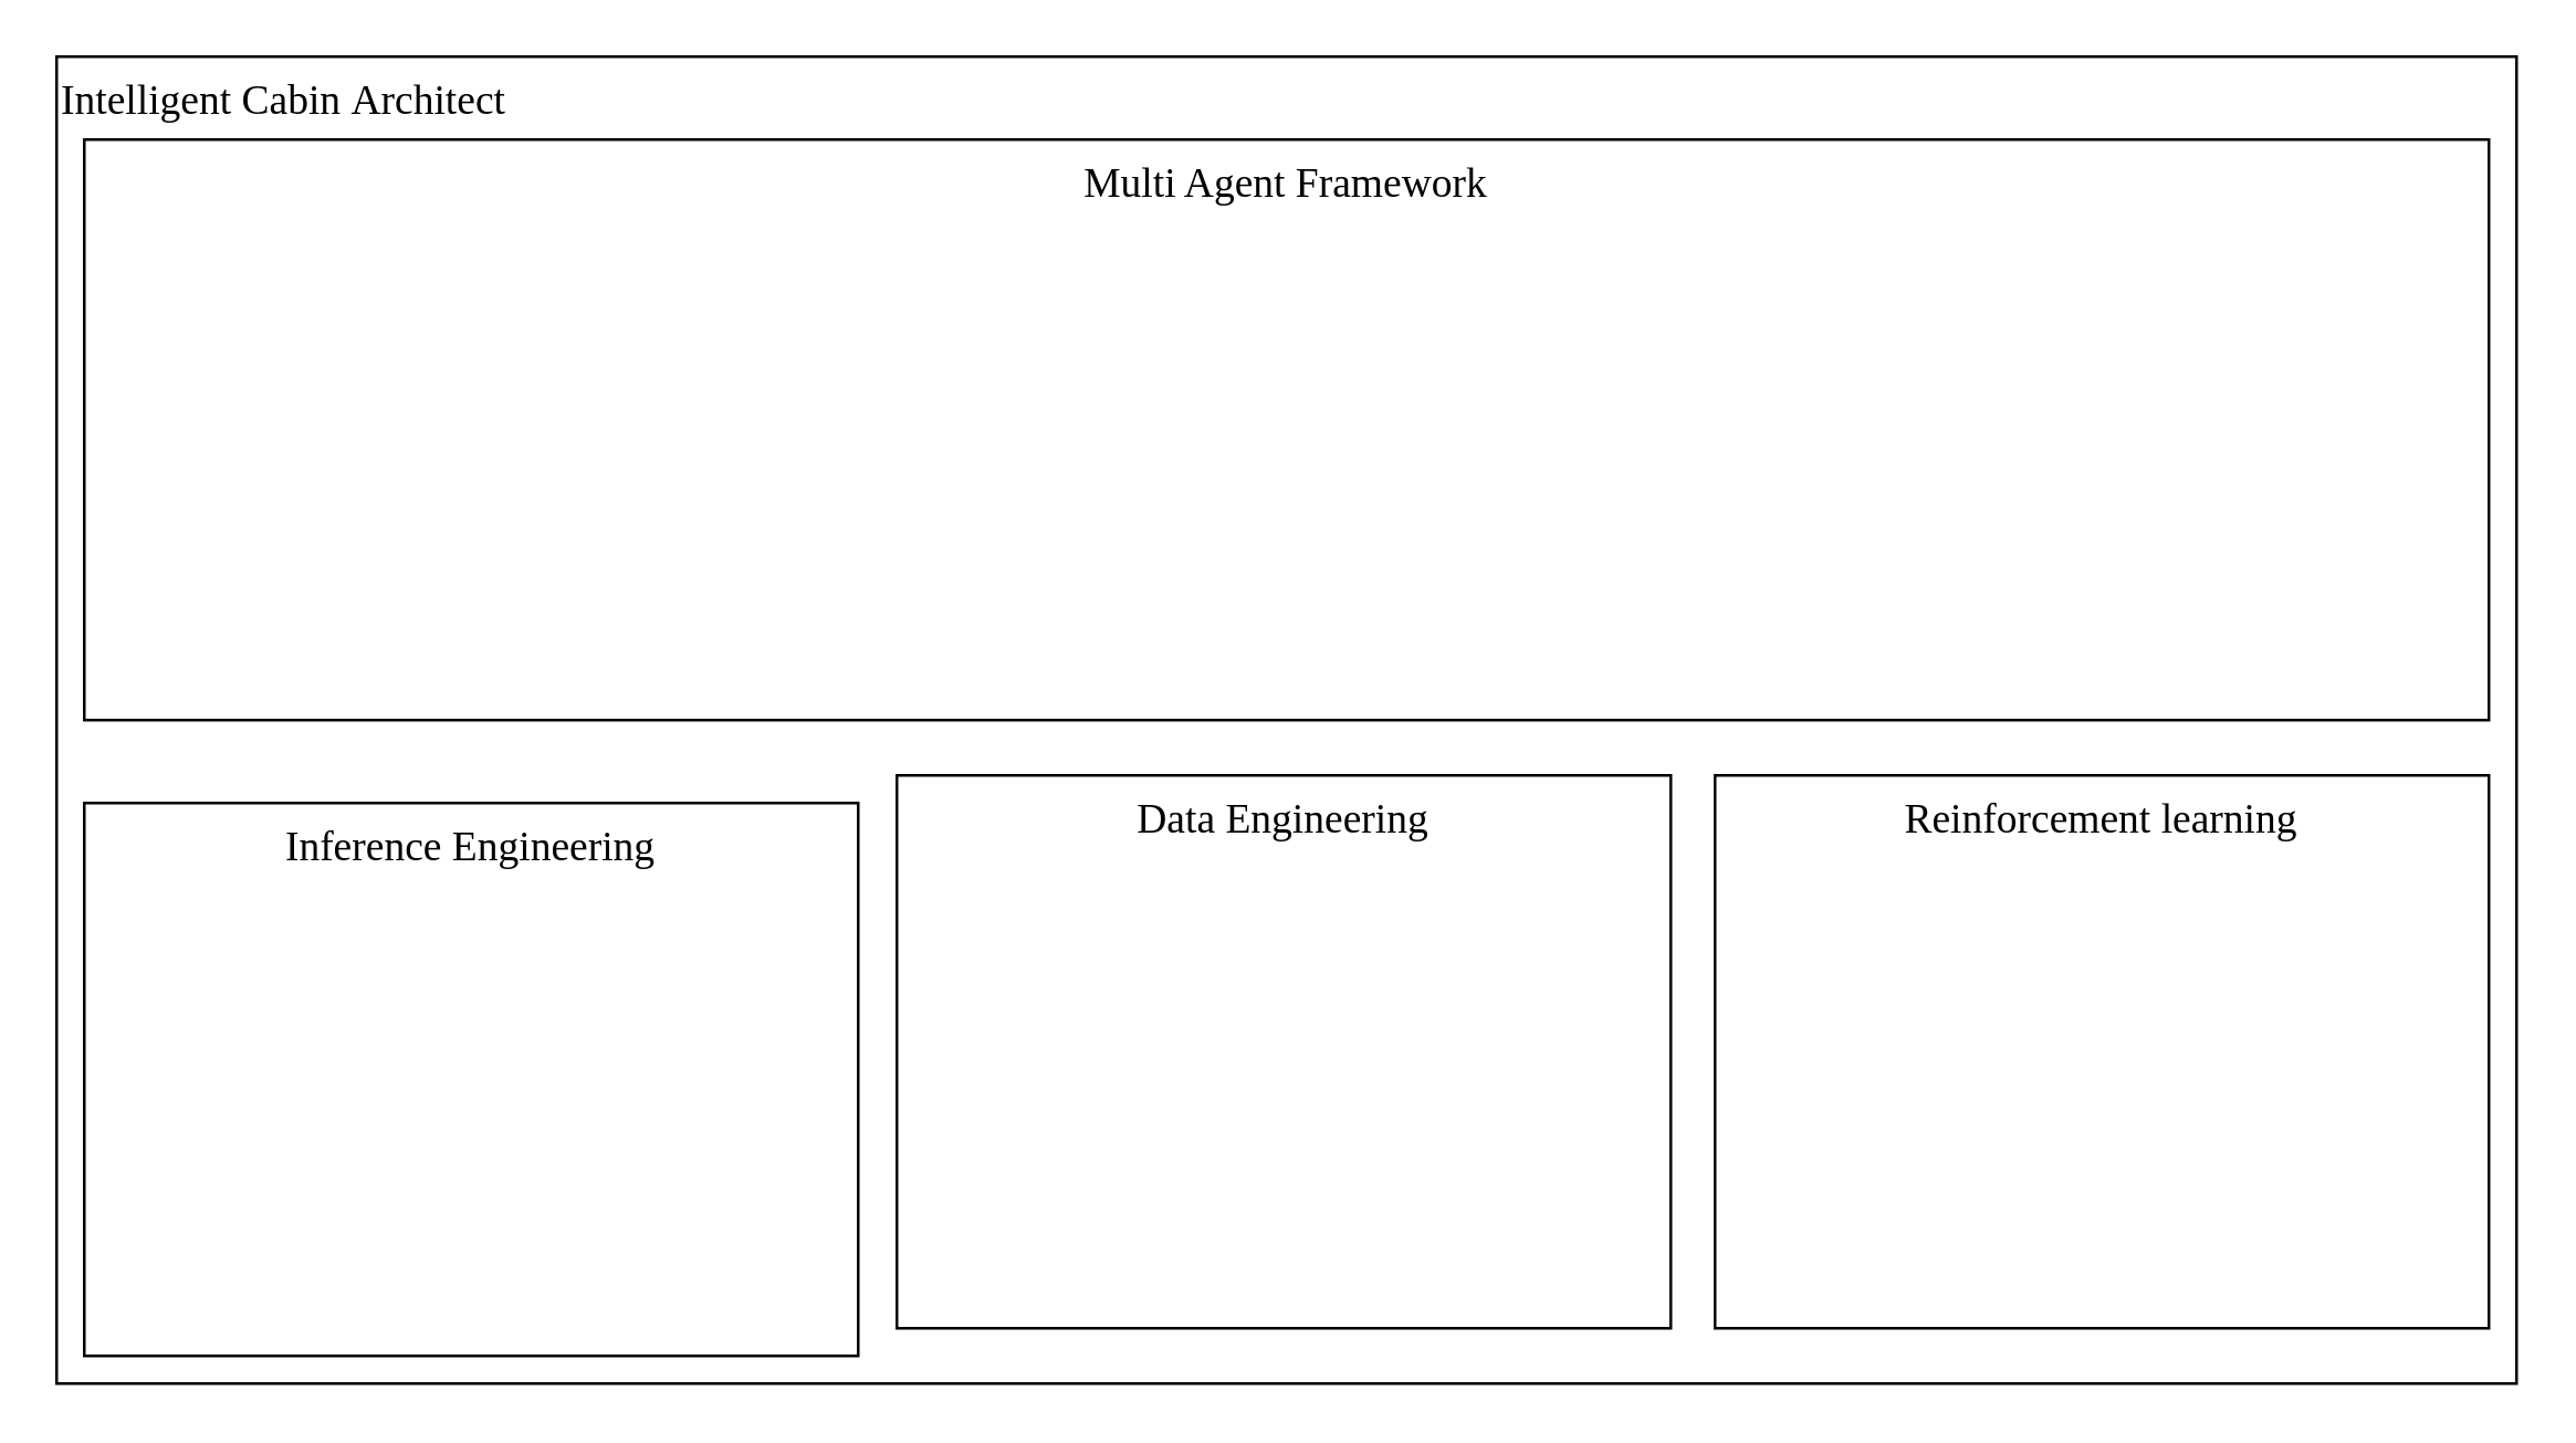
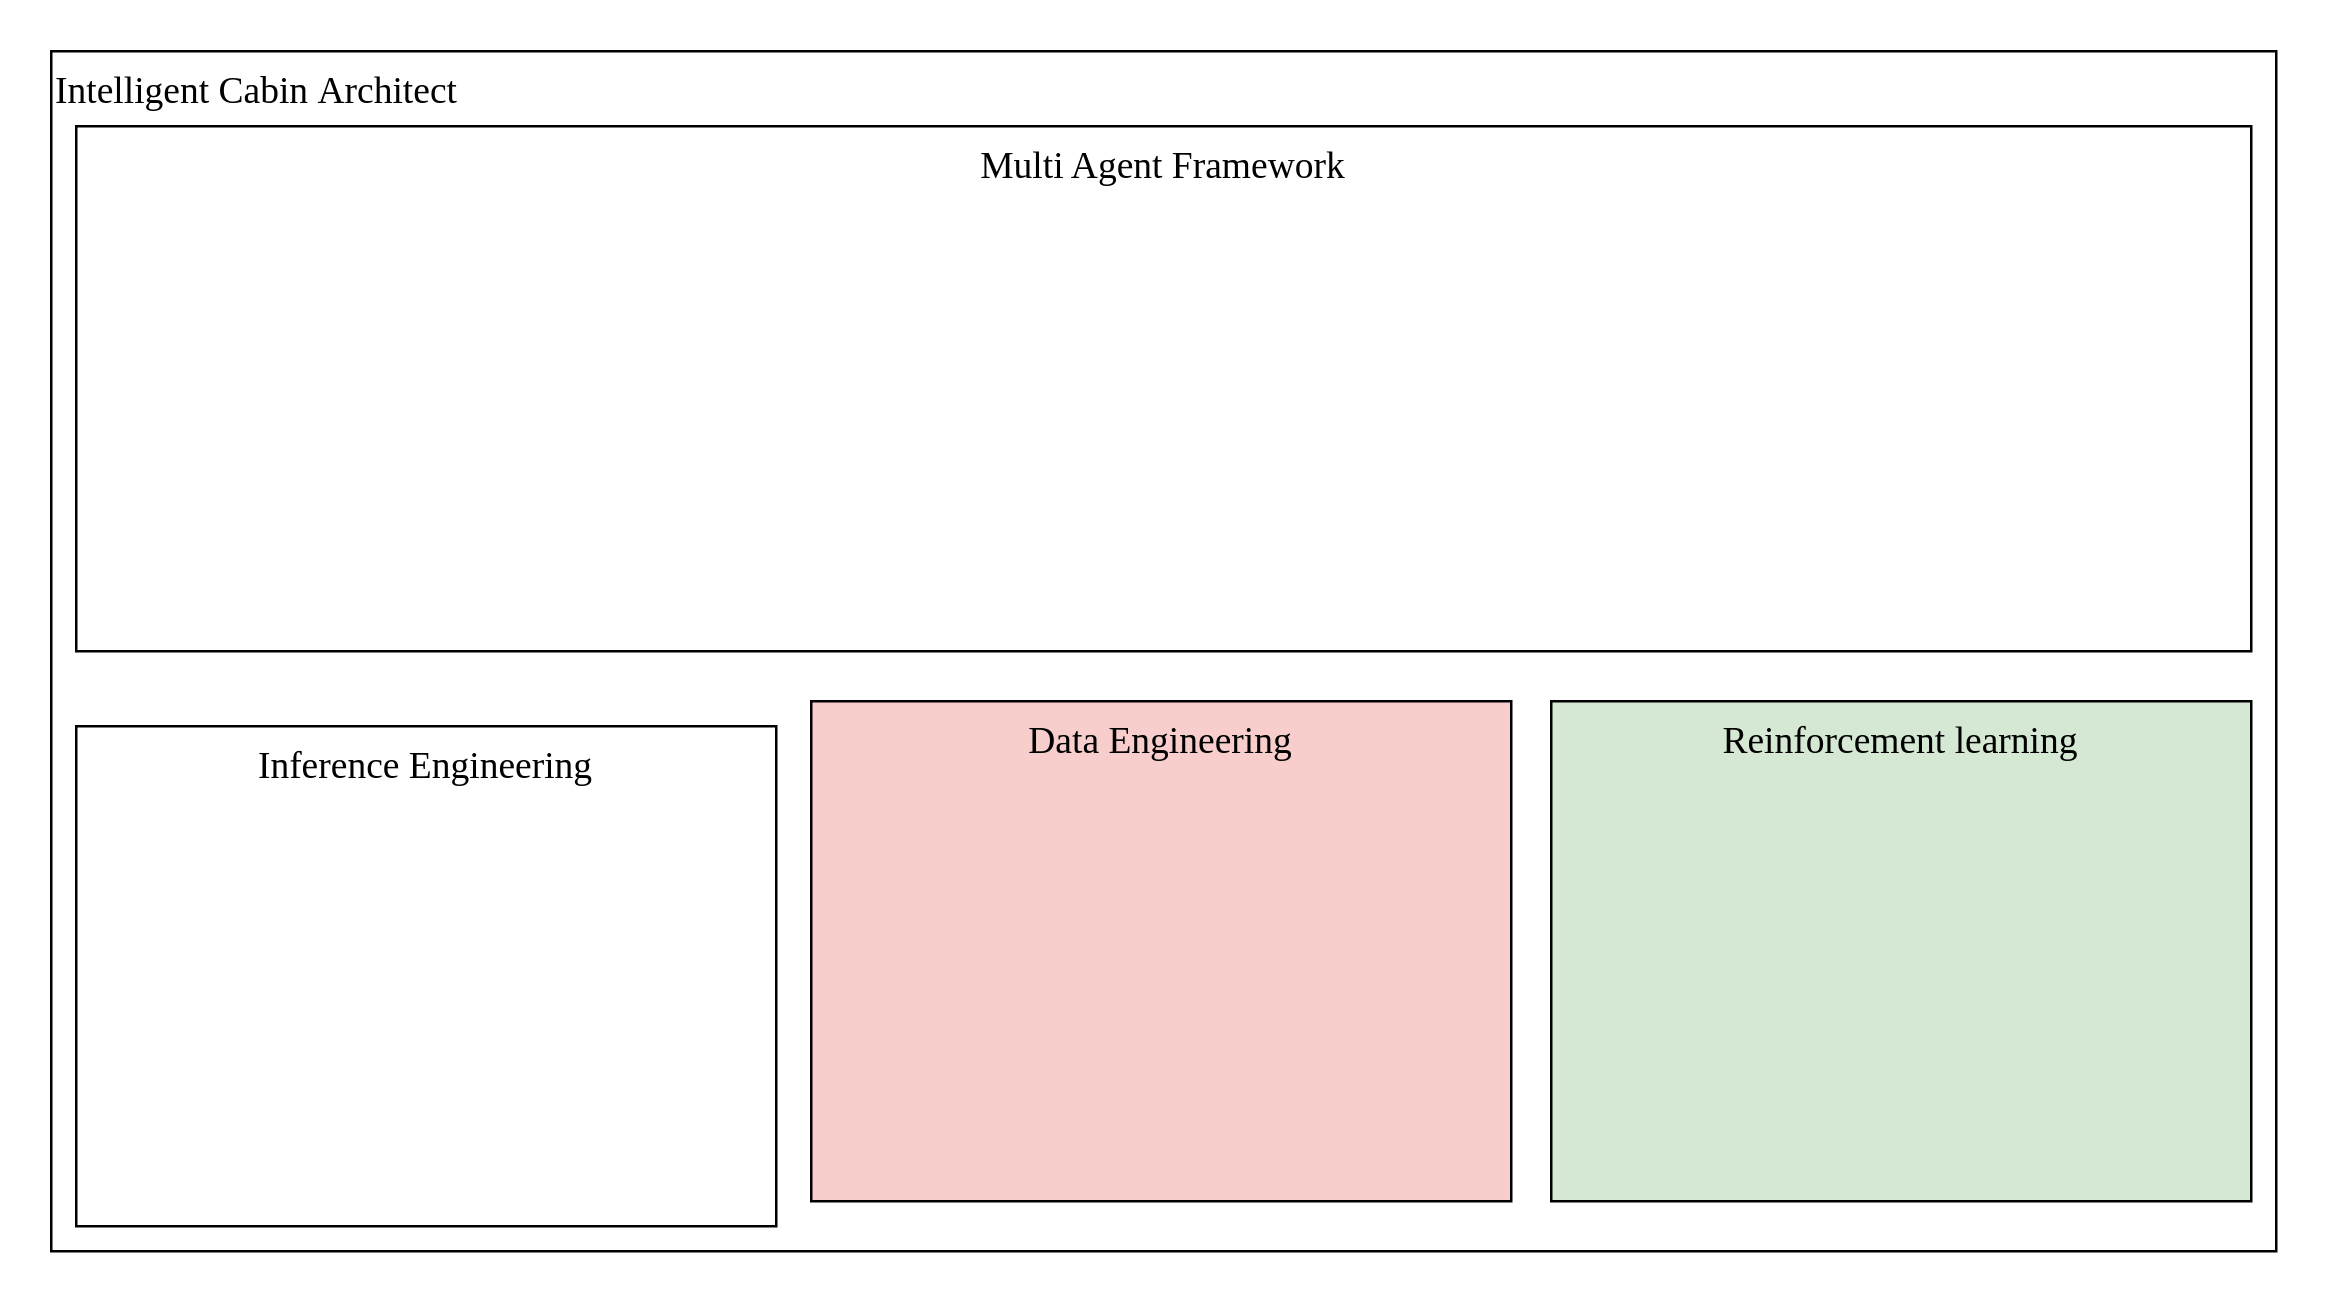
  <mxCell id="0" />
  <mxCell id="1" parent="0" />
  <mxCell id="2" value="Intelligent Cabin Architect" style="rounded=0;whiteSpace=wrap;align=left;verticalAlign=top;fontFamily=Nunito;fontSize=15;" vertex="1" parent="1"><mxGeometry x="20" y="20" width="890" height="480" as="geometry" /></mxCell>
  <mxCell id="3" value="Multi Agent Framework" style="rounded=0;whiteSpace=wrap;html=1;verticalAlign=top;fontFamily=Nunito;fontSize=15;" vertex="1" parent="1"><mxGeometry x="30" y="50" width="870" height="210" as="geometry" /></mxCell>
  <mxCell id="4" value="Inference Engineering" style="rounded=0;whiteSpace=wrap;html=1;verticalAlign=top;fontFamily=Nunito;fontSize=15;" vertex="1" parent="1"><mxGeometry x="30" y="290" width="280" height="200" as="geometry" /></mxCell>
- <mxCell id="5" value="Reinforcement learning" style="rounded=0;whiteSpace=wrap;verticalAlign=top;fontFamily=Nunito;fontSize=15;" vertex="1" parent="1"><mxGeometry x="620" y="280" width="280" height="200" as="geometry" /></mxCell>
- <mxCell id="6" value="Data Engineering" style="rounded=0;whiteSpace=wrap;html=1;verticalAlign=top;fontFamily=Nunito;fontSize=15;" vertex="1" parent="1"><mxGeometry x="324" y="280" width="280" height="200" as="geometry" /></mxCell>
+ <mxCell id="5" value="Reinforcement learning" style="rounded=0;whiteSpace=wrap;verticalAlign=top;fontFamily=Nunito;fontSize=15;fillColor=#d5e8d4;" vertex="1" parent="1"><mxGeometry x="620" y="280" width="280" height="200" as="geometry" /></mxCell>
+ <mxCell id="6" value="Data Engineering" style="rounded=0;whiteSpace=wrap;html=1;verticalAlign=top;fontFamily=Nunito;fontSize=15;fillColor=#f8cecc;" vertex="1" parent="1"><mxGeometry x="324" y="280" width="280" height="200" as="geometry" /></mxCell>
